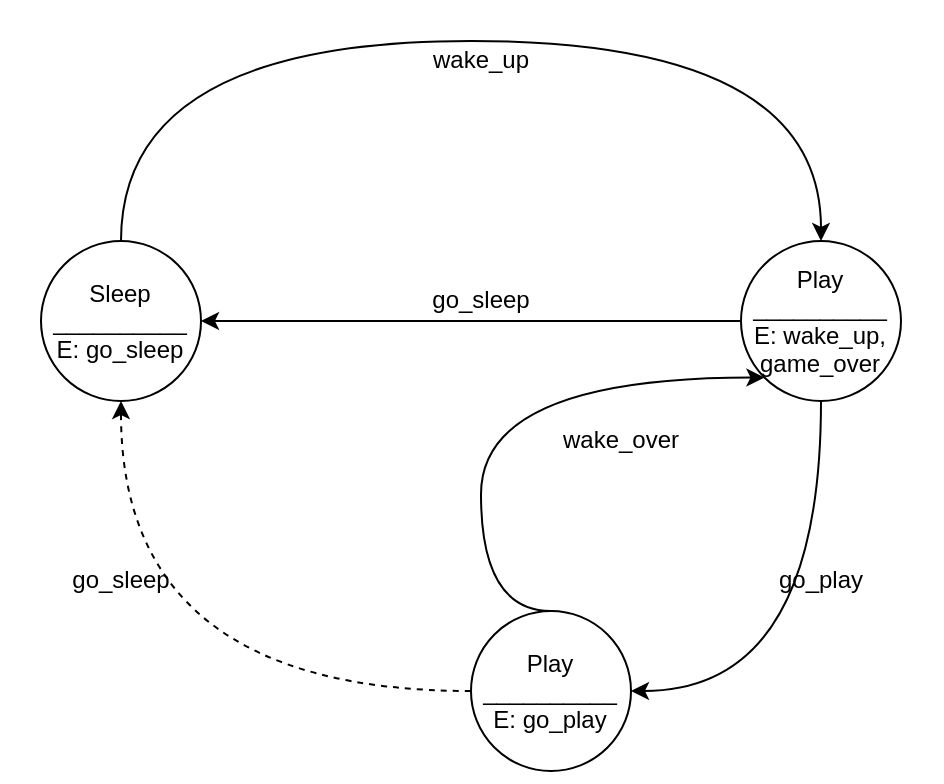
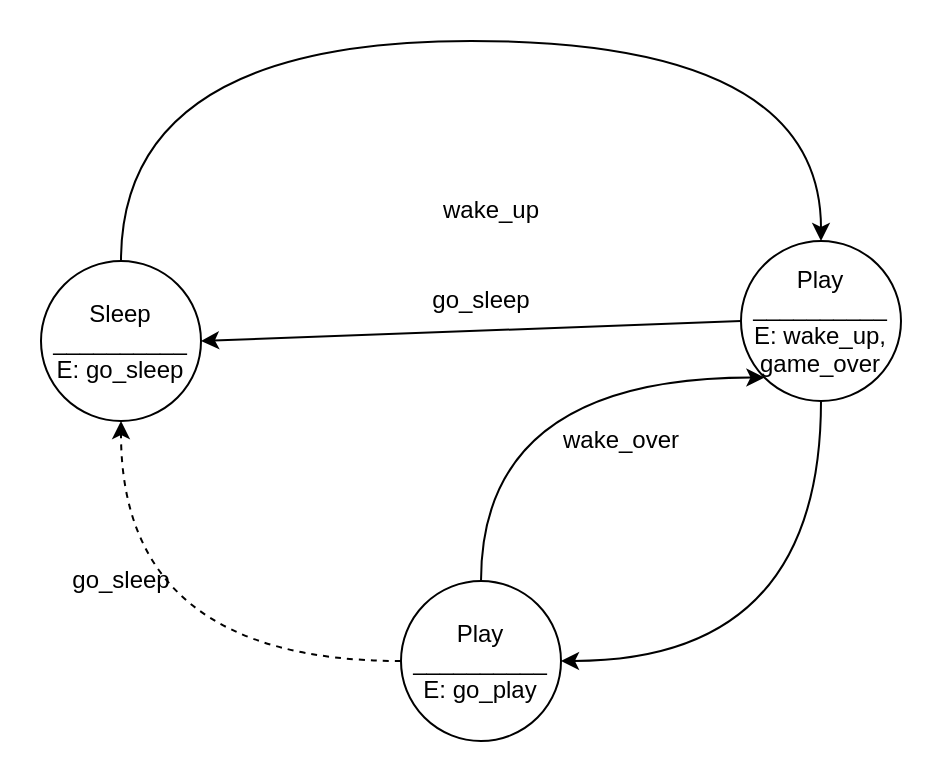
  <mxCell id="0" />
  <mxCell id="1" parent="0" />
  <mxCell id="2" style="edgeStyle=orthogonalEdgeStyle;curved=1;orthogonalLoop=1;jettySize=auto;html=1;exitX=0.5;exitY=0;exitDx=0;exitDy=0;entryX=0.5;entryY=0;entryDx=0;entryDy=0;" parent="1" source="3" target="5" edge="1"><mxGeometry relative="1" as="geometry"><Array as="points"><mxPoint x="60" y="20" /><mxPoint x="410" y="20" /></Array></mxGeometry></mxCell>
- <mxCell id="3" value="Sleep&#10;__________&#10;E: go_sleep" style="ellipse;fillColor=#ffffff;strokeColor=#000000;" parent="1" vertex="1"><mxGeometry x="20" y="120" width="80" height="80" as="geometry" /></mxCell>
- <mxCell id="4" value="Play&#10;__________&#10;E: go_play" style="ellipse;fillColor=#ffffff;strokeColor=#000000;" parent="1" vertex="1"><mxGeometry x="235" y="305" width="80" height="80" as="geometry" /></mxCell>
+ <mxCell id="3" value="Sleep&#10;__________&#10;E: go_sleep" style="ellipse;fillColor=#ffffff;strokeColor=#000000;" parent="1" vertex="1"><mxGeometry x="20" y="130" width="80" height="80" as="geometry" /></mxCell>
+ <mxCell id="4" value="Play&#10;__________&#10;E: go_play" style="ellipse;fillColor=#ffffff;strokeColor=#000000;" parent="1" vertex="1"><mxGeometry x="200" y="290" width="80" height="80" as="geometry" /></mxCell>
  <mxCell id="5" value="Play&#10;__________&#10;E: wake_up,&#10;game_over" style="ellipse;fillColor=#ffffff;strokeColor=#000000;" parent="1" vertex="1"><mxGeometry x="370" y="120" width="80" height="80" as="geometry" /></mxCell>
  <mxCell id="6" value="" style="endArrow=classic;html=1;edgeStyle=orthogonalEdgeStyle;curved=1;exitX=0.5;exitY=1;exitDx=0;exitDy=0;entryX=1;entryY=0.5;entryDx=0;entryDy=0;" parent="1" source="5" target="4" edge="1"><mxGeometry width="50" height="50" relative="1" as="geometry"><mxPoint x="290" y="210" as="sourcePoint" /><mxPoint x="340" y="160" as="targetPoint" /></mxGeometry></mxCell>
  <mxCell id="7" value="" style="endArrow=classic;html=1;exitX=0;exitY=0.5;exitDx=0;exitDy=0;entryX=1;entryY=0.5;entryDx=0;entryDy=0;" parent="1" source="5" target="3" edge="1"><mxGeometry width="50" height="50" relative="1" as="geometry"><mxPoint x="290" y="210" as="sourcePoint" /><mxPoint x="340" y="160" as="targetPoint" /></mxGeometry></mxCell>
  <mxCell id="8" value="" style="endArrow=classic;html=1;exitX=0;exitY=0.5;exitDx=0;exitDy=0;entryX=0.5;entryY=1;entryDx=0;entryDy=0;edgeStyle=orthogonalEdgeStyle;curved=1;dashed=1;" parent="1" source="4" target="3" edge="1"><mxGeometry width="50" height="50" relative="1" as="geometry"><mxPoint x="290" y="210" as="sourcePoint" /><mxPoint x="340" y="160" as="targetPoint" /></mxGeometry></mxCell>
  <mxCell id="9" value="go_sleep" style="text;html=1;align=center;verticalAlign=middle;resizable=0;points=[];autosize=1;" parent="1" vertex="1"><mxGeometry x="210" y="140" width="60" height="20" as="geometry" /></mxCell>
- <mxCell id="10" value="go_play" style="text;html=1;align=center;verticalAlign=middle;resizable=0;points=[];autosize=1;" parent="1" vertex="1"><mxGeometry x="380" y="280" width="60" height="20" as="geometry" /></mxCell>
  <mxCell id="11" value="go_sleep" style="text;html=1;align=center;verticalAlign=middle;resizable=0;points=[];autosize=1;" parent="1" vertex="1"><mxGeometry x="30" y="280" width="60" height="20" as="geometry" /></mxCell>
- <mxCell id="12" value="wake_up" style="text;html=1;align=center;verticalAlign=middle;resizable=0;points=[];autosize=1;" parent="1" vertex="1"><mxGeometry x="210" y="20" width="60" height="20" as="geometry" /></mxCell>
+ <mxCell id="12" value="wake_up" style="text;html=1;align=center;verticalAlign=middle;resizable=0;points=[];autosize=1;" parent="1" vertex="1"><mxGeometry x="215" y="95" width="60" height="20" as="geometry" /></mxCell>
  <mxCell id="13" value="" style="endArrow=classic;html=1;exitX=0.5;exitY=0;exitDx=0;exitDy=0;edgeStyle=orthogonalEdgeStyle;curved=1;entryX=0;entryY=1;entryDx=0;entryDy=0;" parent="1" source="4" target="5" edge="1"><mxGeometry width="50" height="50" relative="1" as="geometry"><mxPoint x="290" y="240" as="sourcePoint" /><mxPoint x="350" y="210" as="targetPoint" /><Array as="points"><mxPoint x="240" y="188" /></Array></mxGeometry></mxCell>
  <mxCell id="14" value="wake_over" style="text;html=1;align=center;verticalAlign=middle;resizable=0;points=[];autosize=1;" parent="1" vertex="1"><mxGeometry x="270" y="210" width="80" height="20" as="geometry" /></mxCell>
